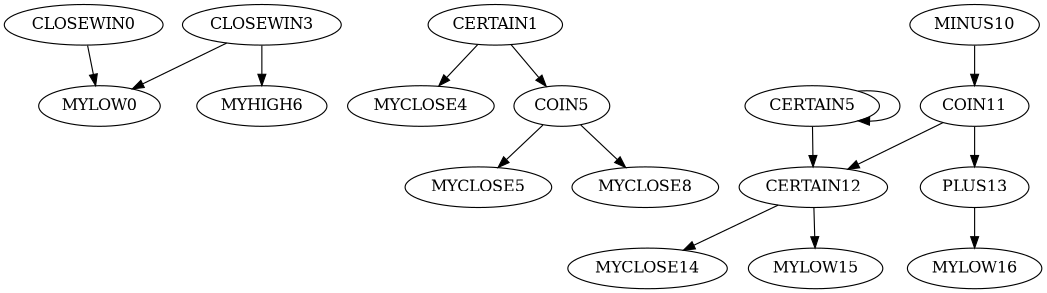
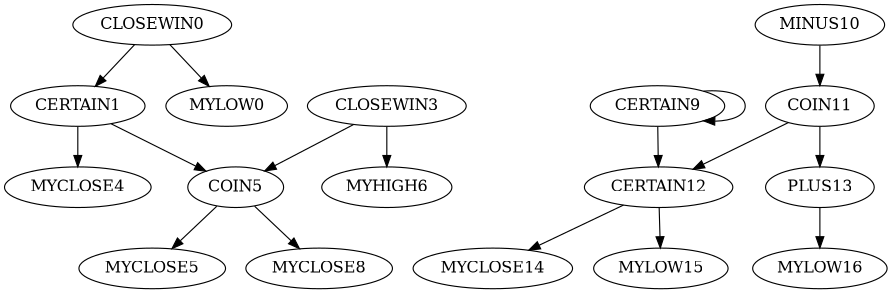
  digraph {
    CLOSEWIN0
    CERTAIN1
    n3 [label=MYLOW0]
    MYCLOSE4
    COIN5
    CLOSEWIN3
    MYHIGH6
    n8 [label=MYCLOSE5]
    n9 [label=MYCLOSE8]
-   CERTAIN9 [label=CERTAIN5]
+   CERTAIN9
    CERTAIN12
    MINUS10
    COIN11
    PLUS13
    MYCLOSE14
    MYLOW15
    MYLOW16
+   CLOSEWIN0 -> CERTAIN1
    CLOSEWIN0 -> n3
    CERTAIN1 -> MYCLOSE4
    CERTAIN1 -> COIN5
    COIN5 -> n8
    COIN5 -> n9
-   CLOSEWIN3 -> n3
+   CLOSEWIN3 -> COIN5
    CLOSEWIN3 -> MYHIGH6
    CERTAIN9 -> CERTAIN9
    CERTAIN9 -> CERTAIN12
    CERTAIN12 -> MYCLOSE14
    CERTAIN12 -> MYLOW15
    MINUS10 -> COIN11
    COIN11 -> CERTAIN12
    COIN11 -> PLUS13
    PLUS13 -> MYLOW16
  }
